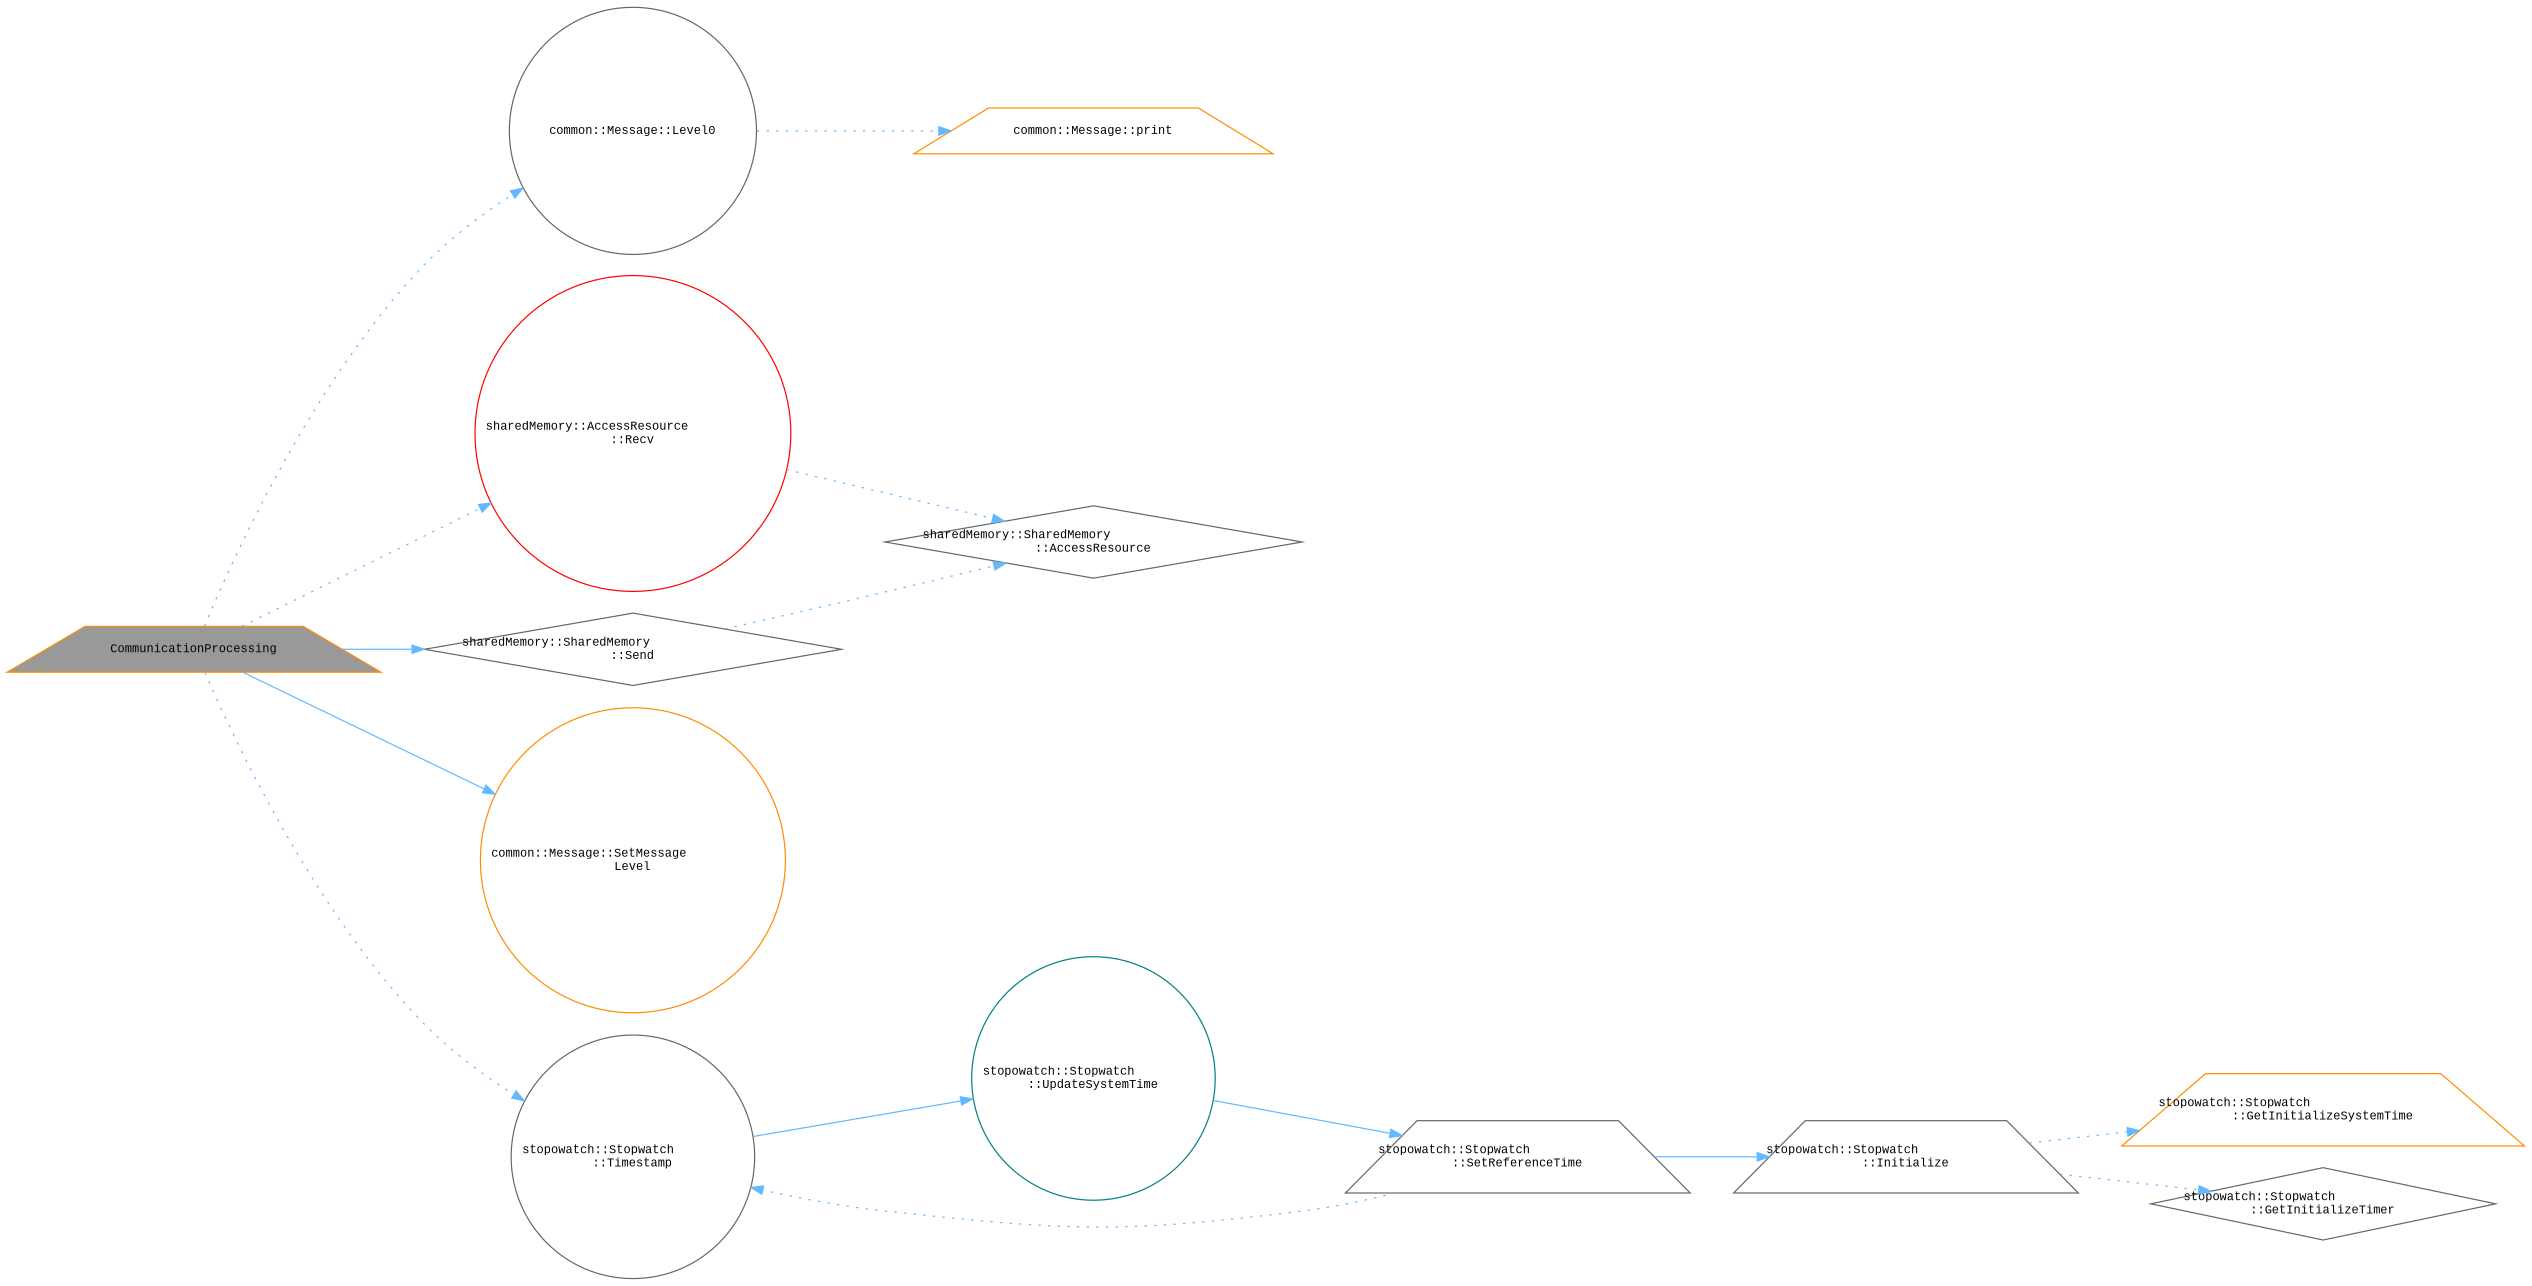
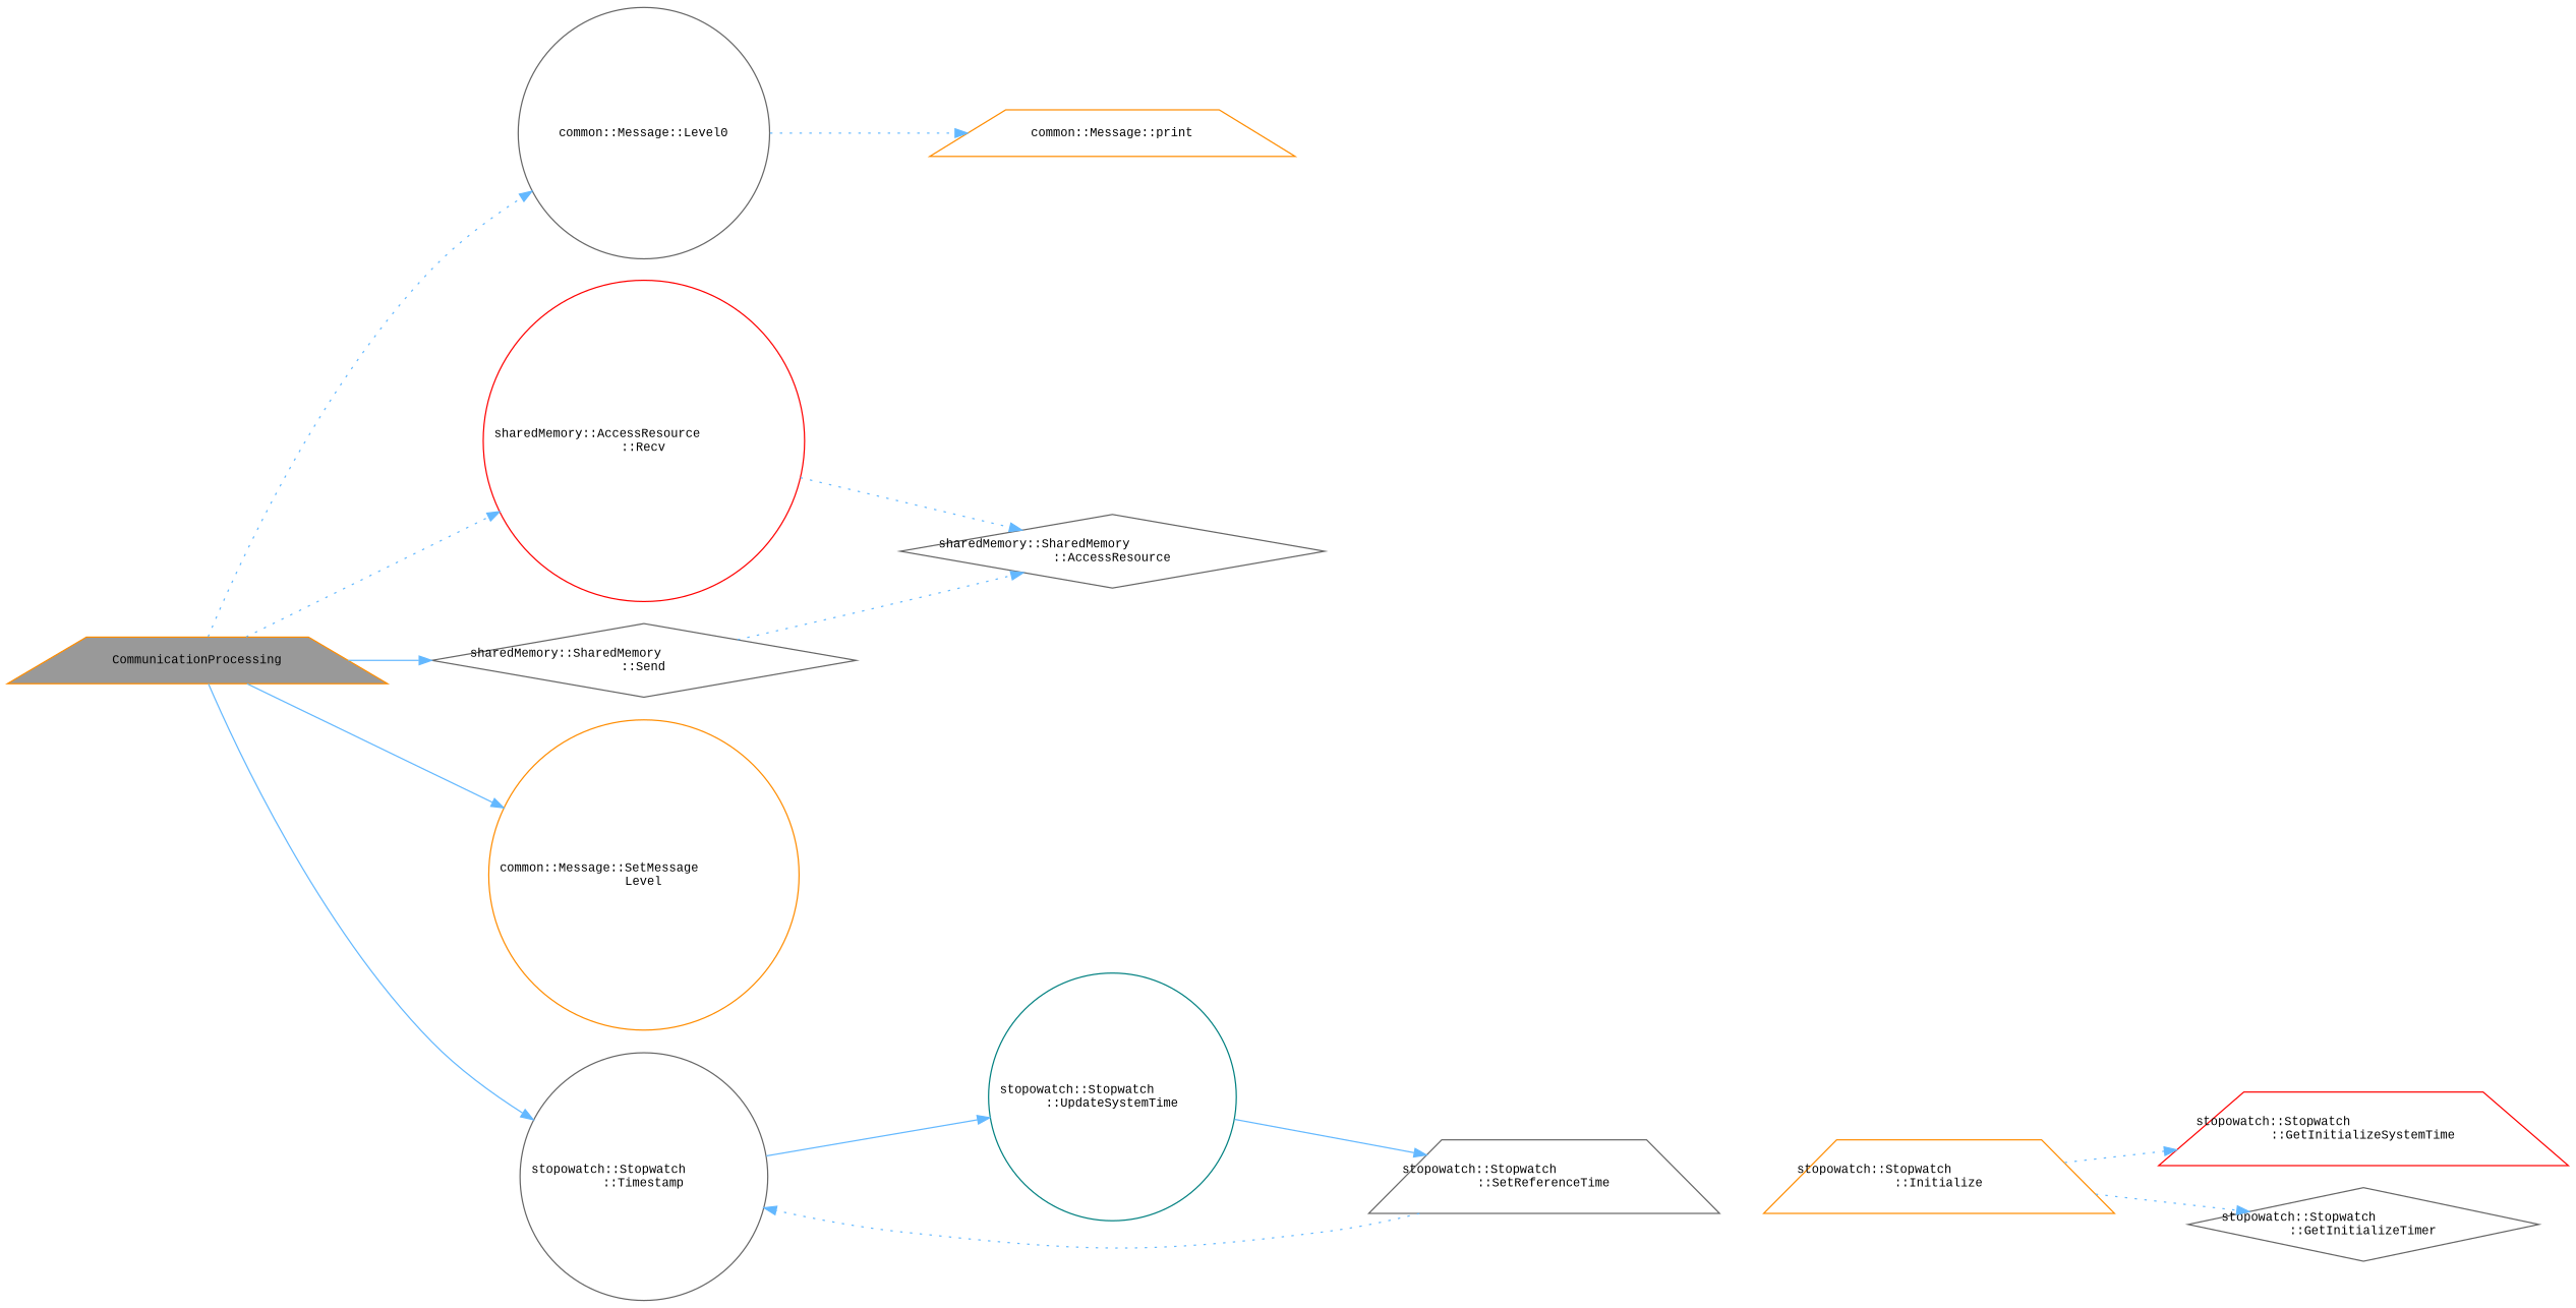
  digraph {
    fontname="Liberation Mono"
    rankdir=LR
    node [color=gray40 fillcolor=white fontname="Liberation Mono" fontsize=10 shape=trapezium style=filled]
    edge [color=steelblue1 fontname="Liberation Mono" fontsize=10 labelfontname=Helvetica labelfontsize=10 style=dotted]
    n1 [color=darkorange fillcolor=grey60 fontcolor=black height=0.2 label=CommunicationProcessing width=0.4]
    n2 [height=0.2 label="common::Message::Level0" shape=circle width=0.4]
    n3 [color=red height=0.2 label="sharedMemory::AccessResource\l::Recv" shape=circle width=0.4]
    n4 [height=0.2 label="sharedMemory::SharedMemory\l::Send" shape=diamond width=0.4]
    n5 [color=darkorange height=0.2 label="common::Message::SetMessage\lLevel" shape=circle width=0.4]
    n6 [height=0.2 label="stopowatch::Stopwatch\l::Timestamp" shape=circle width=0.4]
    n7 [color=darkorange height=0.2 label="common::Message::print" width=0.4]
    n8 [height=0.2 label="sharedMemory::SharedMemory\l::AccessResource" shape=diamond width=0.4]
    n9 [color=teal height=0.2 label="stopowatch::Stopwatch\l::UpdateSystemTime" shape=circle width=0.4]
    n10 [height=0.2 label="stopowatch::Stopwatch\l::SetReferenceTime" width=0.4]
-   n11 [height=0.2 label="stopowatch::Stopwatch\l::Initialize" width=0.4]
-   n12 [color=darkorange height=0.2 label="stopowatch::Stopwatch\l::GetInitializeSystemTime" width=0.4]
+   n11 [color=darkorange height=0.2 label="stopowatch::Stopwatch\l::Initialize" width=0.4]
+   n12 [color=red height=0.2 label="stopowatch::Stopwatch\l::GetInitializeSystemTime" width=0.4]
    n13 [height=0.2 label="stopowatch::Stopwatch\l::GetInitializeTimer" shape=diamond width=0.4]
    n1 -> n2
    n1 -> n3
    n1 -> n4 [style=solid]
    n1 -> n5 [style=solid]
-   n1 -> n6
+   n1 -> n6 [style=solid]
    n2 -> n7
    n3 -> n8
    n4 -> n8
    n6 -> n9 [style=solid]
    n9 -> n10 [style=solid]
    n10 -> n6
-   n10 -> n11 [style=solid]
    n11 -> n12
    n11 -> n13
  }
